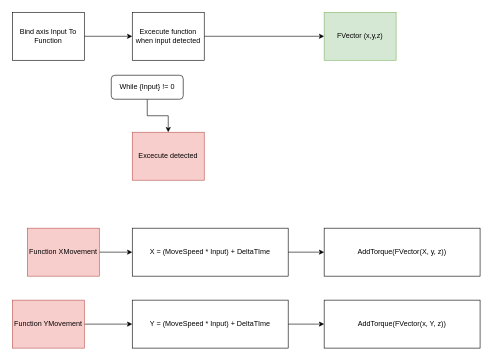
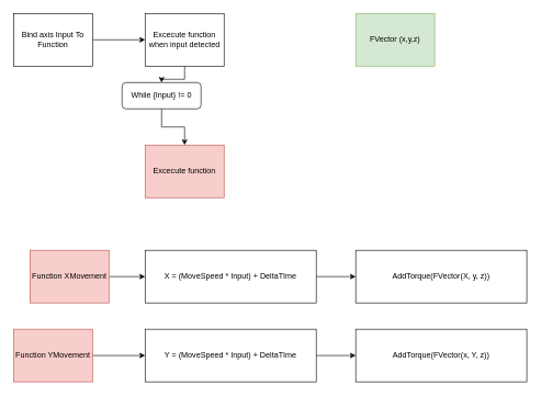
  <mxCell id="0" />
  <mxCell id="1" parent="0" />
  <mxCell id="2" style="edgeStyle=orthogonalEdgeStyle;rounded=0;orthogonalLoop=1;jettySize=auto;html=1;entryX=0;entryY=0.5;entryDx=0;entryDy=0;" parent="1" source="3" target="5" edge="1"><mxGeometry relative="1" as="geometry" /></mxCell>
  <mxCell id="3" value="Bind axis Input To Function" style="rounded=0;whiteSpace=wrap;html=1;" parent="1" vertex="1"><mxGeometry x="20" y="20" width="120" height="80" as="geometry" /></mxCell>
- <mxCell id="4" style="edgeStyle=orthogonalEdgeStyle;rounded=0;orthogonalLoop=1;jettySize=auto;html=1;" parent="1" source="5" target="13" edge="1"><mxGeometry relative="1" as="geometry" /></mxCell>
+ <mxCell id="4" style="edgeStyle=orthogonalEdgeStyle;rounded=0;orthogonalLoop=1;jettySize=auto;html=1;" parent="1" source="5" target="7" edge="1"><mxGeometry relative="1" as="geometry" /></mxCell>
  <mxCell id="5" value="Excecute function when input detected" style="rounded=0;whiteSpace=wrap;html=1;" parent="1" vertex="1"><mxGeometry x="220" y="20" width="120" height="80" as="geometry" /></mxCell>
  <mxCell id="6" style="edgeStyle=orthogonalEdgeStyle;rounded=0;orthogonalLoop=1;jettySize=auto;html=1;" parent="1" source="7" target="8" edge="1"><mxGeometry relative="1" as="geometry" /></mxCell>
  <mxCell id="7" value="While {Input} != 0" style="rounded=1;whiteSpace=wrap;html=1;" parent="1" vertex="1"><mxGeometry x="185" y="125" width="120" height="40" as="geometry" /></mxCell>
- <mxCell id="8" value="Excecute detected" style="rounded=0;whiteSpace=wrap;html=1;fillColor=#f8cecc;strokeColor=#b85450;" parent="1" vertex="1"><mxGeometry x="220" y="220" width="120" height="80" as="geometry" /></mxCell>
+ <mxCell id="8" value="Excecute function" style="rounded=0;whiteSpace=wrap;html=1;fillColor=#f8cecc;strokeColor=#b85450;" parent="1" vertex="1"><mxGeometry x="220" y="220" width="120" height="80" as="geometry" /></mxCell>
  <mxCell id="9" style="edgeStyle=orthogonalEdgeStyle;rounded=0;orthogonalLoop=1;jettySize=auto;html=1;" parent="1" source="10" target="12" edge="1"><mxGeometry relative="1" as="geometry" /></mxCell>
  <mxCell id="10" value="Function XMovement" style="rounded=0;whiteSpace=wrap;html=1;fillColor=#f8cecc;strokeColor=#b85450;" parent="1" vertex="1"><mxGeometry x="45" y="380" width="120" height="80" as="geometry" /></mxCell>
  <mxCell id="11" style="edgeStyle=orthogonalEdgeStyle;rounded=0;orthogonalLoop=1;jettySize=auto;html=1;" parent="1" source="12" target="14" edge="1"><mxGeometry relative="1" as="geometry" /></mxCell>
  <mxCell id="12" value="X = (MoveSpeed * Input) + DeltaTIme" style="rounded=0;whiteSpace=wrap;html=1;" parent="1" vertex="1"><mxGeometry x="220" y="380" width="260" height="80" as="geometry" /></mxCell>
  <mxCell id="13" value="FVector (x,y,z)" style="rounded=0;whiteSpace=wrap;html=1;fillColor=#d5e8d4;strokeColor=#82b366;" parent="1" vertex="1"><mxGeometry x="540" y="20" width="120" height="80" as="geometry" /></mxCell>
  <mxCell id="14" value="AddTorque(FVector(X, y, z))" style="rounded=0;whiteSpace=wrap;html=1;" parent="1" vertex="1"><mxGeometry x="540" y="380" width="260" height="80" as="geometry" /></mxCell>
  <mxCell id="15" style="edgeStyle=orthogonalEdgeStyle;rounded=0;orthogonalLoop=1;jettySize=auto;html=1;" parent="1" source="16" target="18" edge="1"><mxGeometry relative="1" as="geometry" /></mxCell>
  <mxCell id="16" value="Function YMovement" style="rounded=0;whiteSpace=wrap;html=1;fillColor=#f8cecc;strokeColor=#b85450;" parent="1" vertex="1"><mxGeometry x="20" y="500" width="120" height="80" as="geometry" /></mxCell>
  <mxCell id="17" style="edgeStyle=orthogonalEdgeStyle;rounded=0;orthogonalLoop=1;jettySize=auto;html=1;" parent="1" source="18" target="19" edge="1"><mxGeometry relative="1" as="geometry" /></mxCell>
  <mxCell id="18" value="Y = (MoveSpeed * Input) + DeltaTIme" style="rounded=0;whiteSpace=wrap;html=1;" parent="1" vertex="1"><mxGeometry x="220" y="500" width="260" height="80" as="geometry" /></mxCell>
  <mxCell id="19" value="AddTorque(FVector(x, Y, z))" style="rounded=0;whiteSpace=wrap;html=1;" parent="1" vertex="1"><mxGeometry x="540" y="500" width="260" height="80" as="geometry" /></mxCell>
